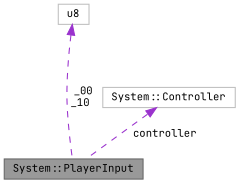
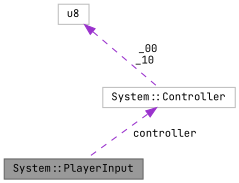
  digraph {
    fontname="JetBrains Mono"
    node [color=grey75 fillcolor=white fontname="JetBrains Mono" fontsize=10 shape=box style=filled]
    edge [color=darkorchid3 dir=back fontname="JetBrains Mono" fontsize=10 labelfontname=FreeMono labelfontsize=10 style=dashed]
    n1 [color=gray40 fillcolor=grey60 fontcolor=black height=0.2 label="System::PlayerInput" width=0.4]
    n2 [height=0.2 label=u8 width=0.4]
    n3 [height=0.2 label="System::Controller" width=0.4]
-   n2 -> n1 [label=" _00\n_10"]
+   n2 -> n3 [label=" _00\n_10"]
    n3 -> n1 [label=" controller"]
  }
